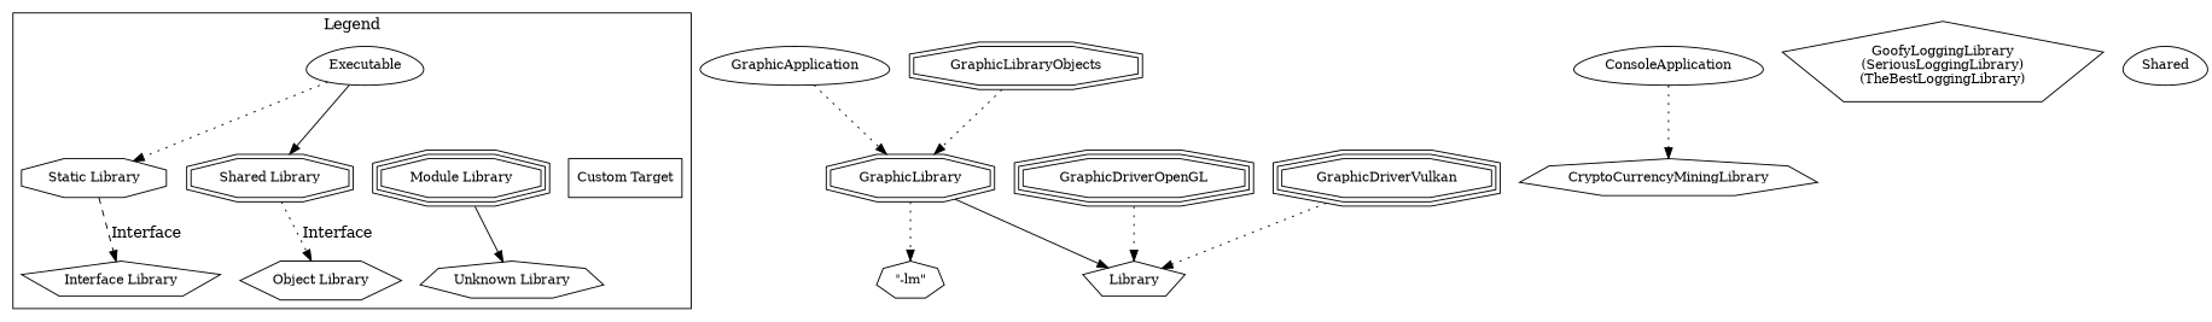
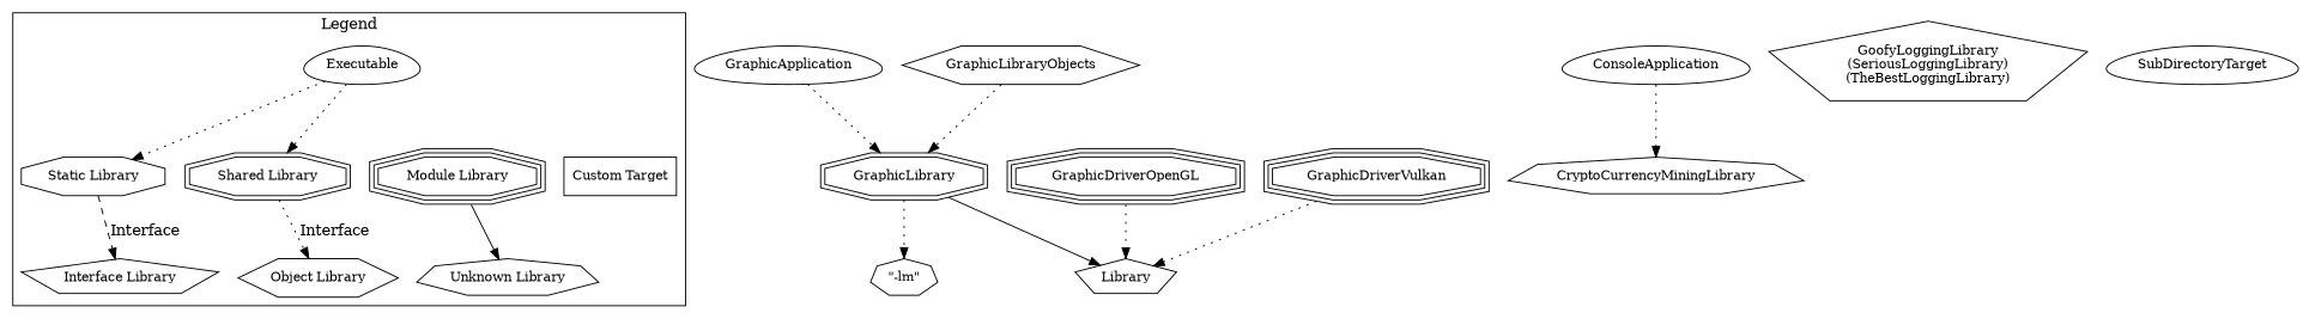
  digraph {
    node [fontsize=12 shape=egg]
    edge [style=dotted]
    n1 [label=Executable]
    n2 [label="Static Library" shape=octagon]
    n3 [label="Shared Library" shape=doubleoctagon]
    n4 [label="Module Library" shape=tripleoctagon]
    n5 [label="Custom Target" shape=box]
    n6 [label="Interface Library" shape=pentagon]
    n7 [label="Object Library" shape=hexagon]
    n8 [label="Unknown Library" shape=septagon]
    n9 [label=Library shape=pentagon]
    n10 [label=ConsoleApplication]
    n11 [label=CryptoCurrencyMiningLibrary shape=septagon]
    n12 [label="GoofyLoggingLibrary\n(SeriousLoggingLibrary)\n(TheBestLoggingLibrary)" shape=pentagon]
    n13 [label=GraphicApplication]
    n14 [label=GraphicLibrary shape=doubleoctagon]
    n15 [label="\"-lm\"" shape=septagon]
-   n16 [label=GraphicLibraryObjects shape=doubleoctagon]
+   n16 [label=GraphicLibraryObjects shape=hexagon]
    n17 [label=GraphicDriverOpenGL shape=tripleoctagon]
    n18 [label=GraphicDriverVulkan shape=tripleoctagon]
-   n19 [label=Shared]
+   n19 [label=SubDirectoryTarget]
    subgraph cluster_1 {
      color=black
      label=Legend
      n1
      n2
      n3
      n4
      n5
      n6
      n7
      n8
    }
    n1 -> n2
-   n1 -> n3 [style=solid]
+   n1 -> n3
    n1 -> n4 [style=invis]
    n1 -> n5 [style=invis]
    n2 -> n6 [label=Interface style=dashed]
    n3 -> n7 [label=Interface]
    n4 -> n8 [style=solid]
    n10 -> n11
    n13 -> n14
    n14 -> n9 [style=""]
    n14 -> n15
    n16 -> n14
    n17 -> n9
    n18 -> n9
  }
